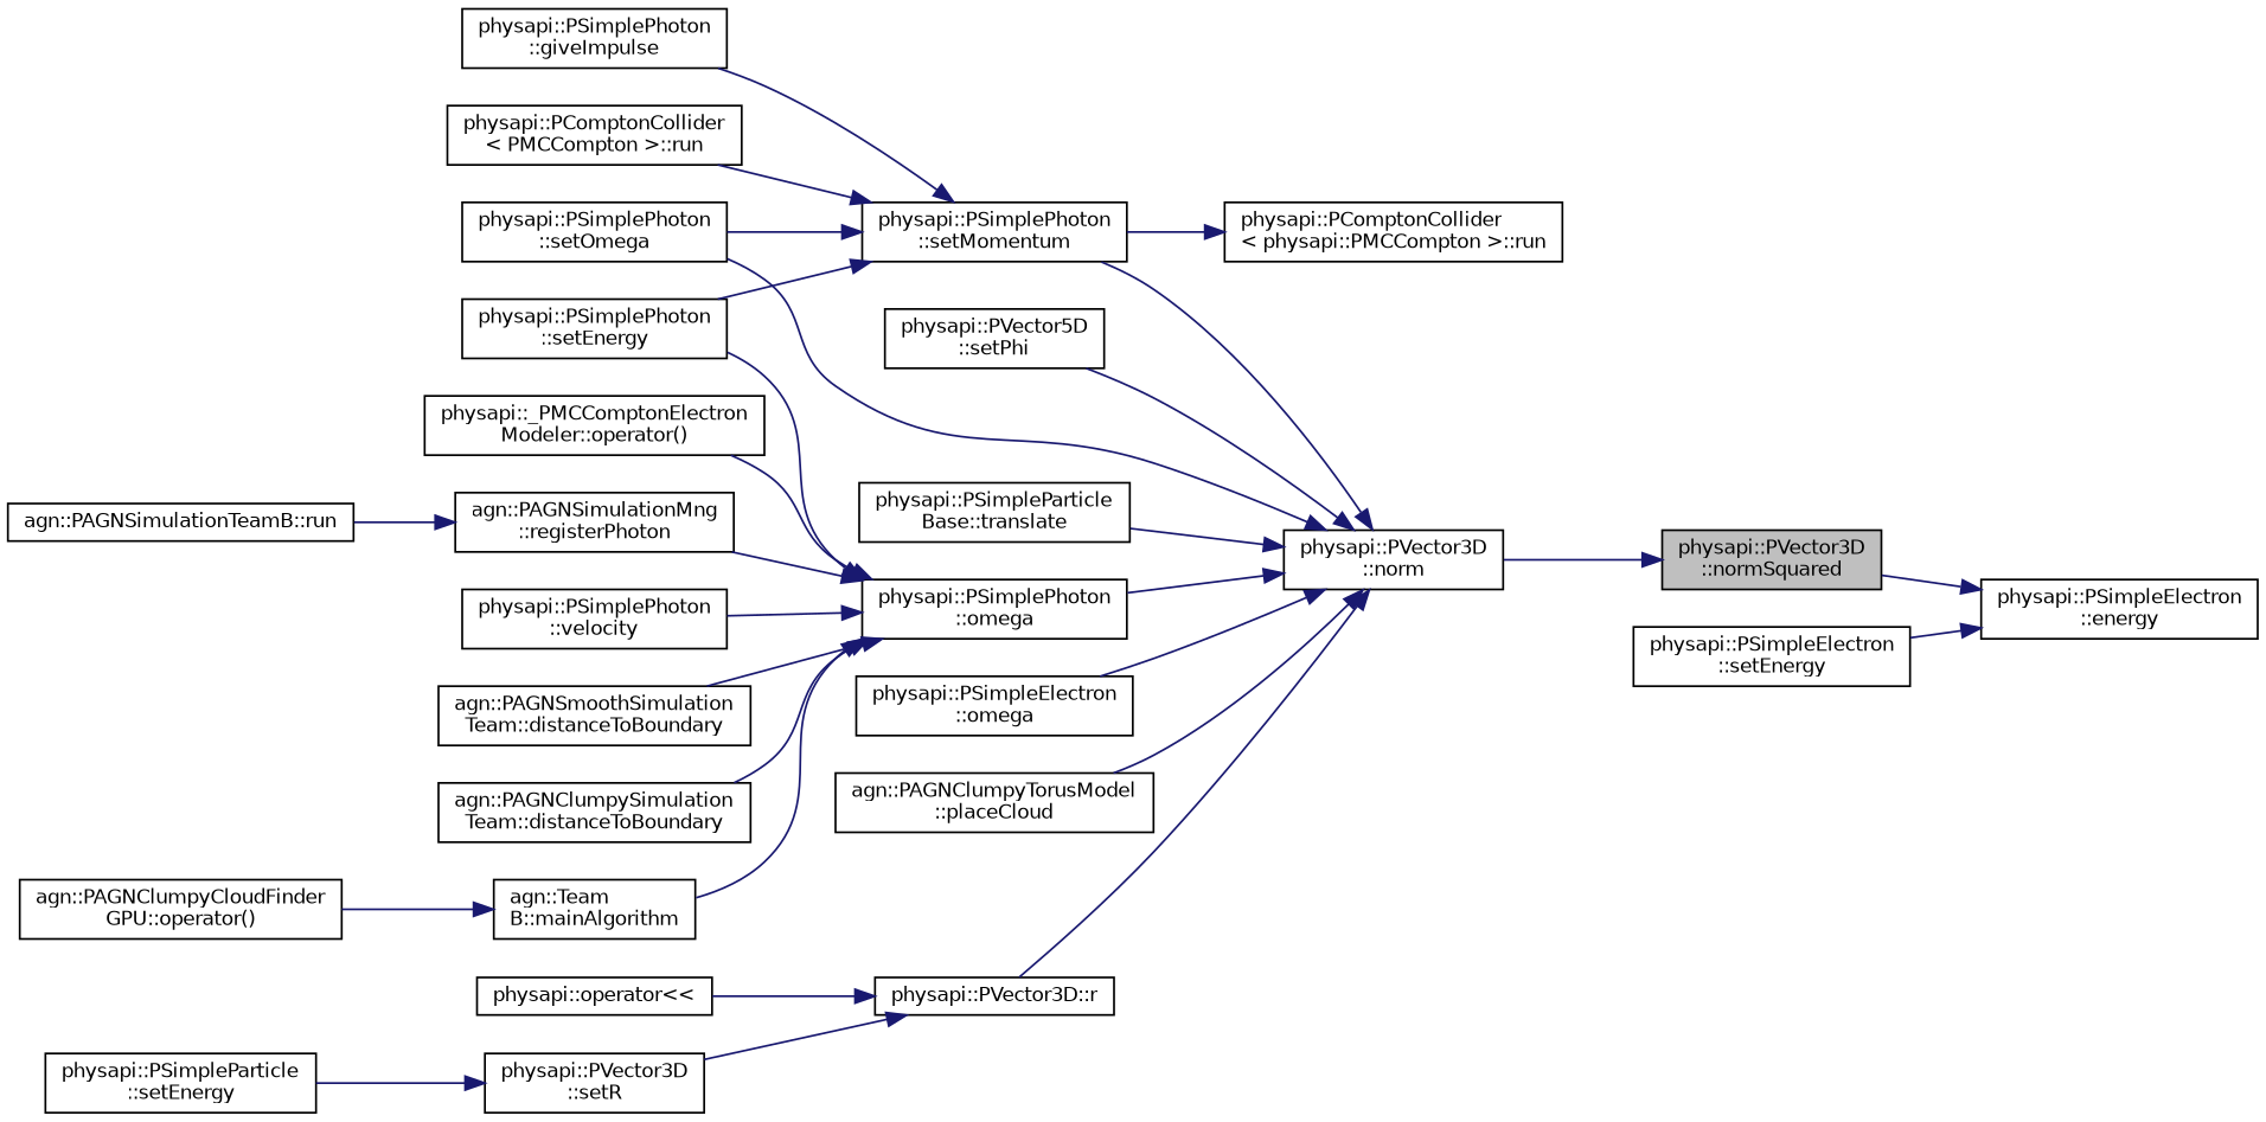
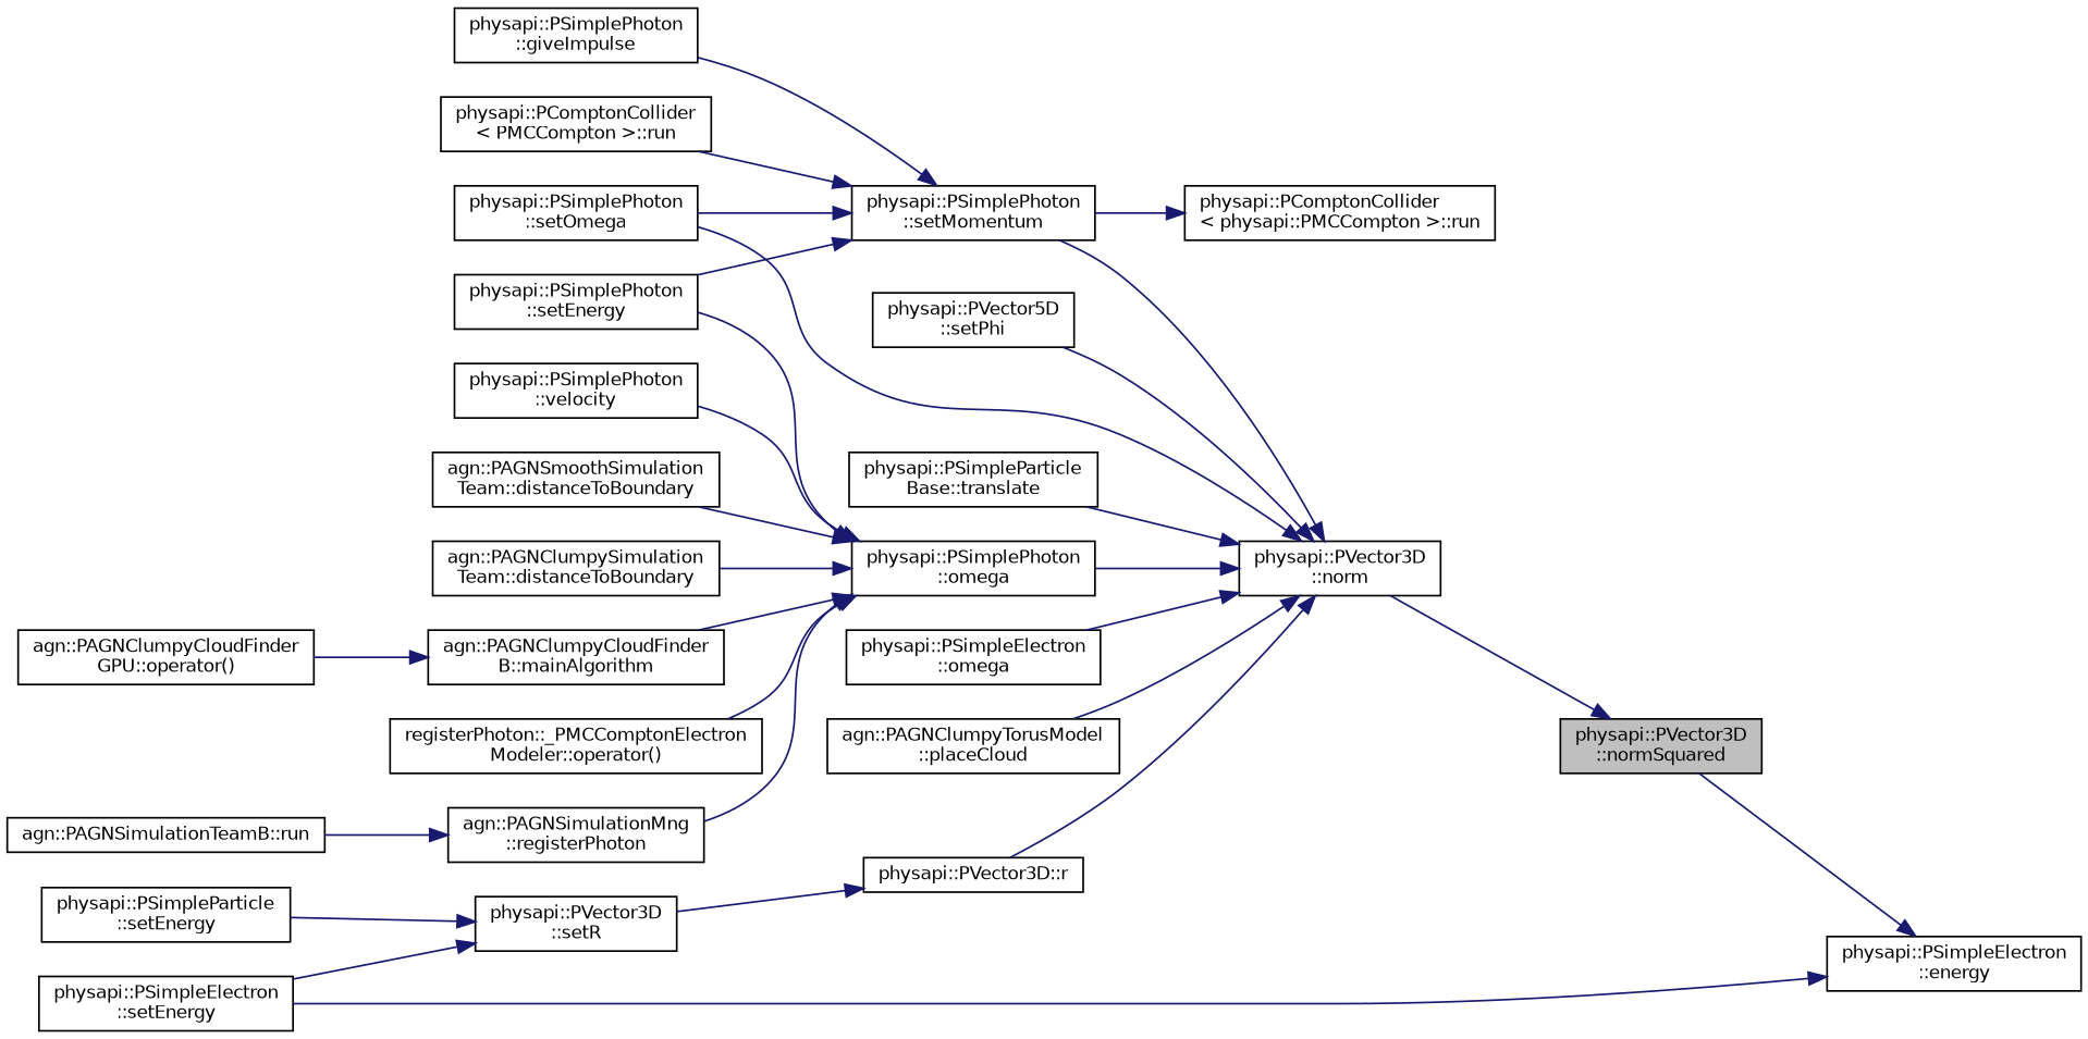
  digraph {
    fontname="DejaVu Sans"
    rankdir=RL
    node [color=black fillcolor=white fontname="DejaVu Sans" fontsize=10 shape=record style=filled]
    edge [color=midnightblue dir=back fontname="DejaVu Sans" fontsize=10 labelfontname=Helvetica labelfontsize=10 style=solid]
    n1 [fillcolor=grey75 fontcolor=black height=0.2 label="physapi::PVector3D\l::normSquared" width=0.4]
    n2 [height=0.2 label="physapi::PVector3D\l::norm" width=0.4]
    n3 [height=0.2 label="physapi::PSimpleElectron\l::energy" width=0.4]
    n4 [height=0.2 label="physapi::PSimpleElectron\l::setEnergy" width=0.4]
    n5 [height=0.2 label="physapi::PSimplePhoton\l::omega" width=0.4]
    n6 [height=0.2 label="physapi::PSimpleElectron\l::omega" width=0.4]
    n7 [height=0.2 label="agn::PAGNClumpyTorusModel\l::placeCloud" width=0.4]
    n8 [height=0.2 label="physapi::PVector3D::r" width=0.4]
    n9 [height=0.2 label="physapi::PSimplePhoton\l::setMomentum" width=0.4]
    n10 [height=0.2 label="physapi::PSimplePhoton\l::setOmega" width=0.4]
    n11 [height=0.2 label="physapi::PVector5D\l::setPhi" width=0.4]
    n12 [height=0.2 label="physapi::PSimpleParticle\lBase::translate" width=0.4]
    n13 [height=0.2 label="agn::PAGNSmoothSimulation\lTeam::distanceToBoundary" width=0.4]
    n14 [height=0.2 label="agn::PAGNClumpySimulation\lTeam::distanceToBoundary" width=0.4]
-   n15 [height=0.2 label="agn::Team\lB::mainAlgorithm" width=0.4]
-   n16 [height=0.2 label="physapi::_PMCComptonElectron\lModeler::operator()" width=0.4]
+   n15 [height=0.2 label="agn::PAGNClumpyCloudFinder\lB::mainAlgorithm" width=0.4]
+   n16 [height=0.2 label="registerPhoton::_PMCComptonElectron\lModeler::operator()" width=0.4]
    n17 [height=0.2 label="agn::PAGNSimulationMng\l::registerPhoton" width=0.4]
    n18 [height=0.2 label="physapi::PSimplePhoton\l::setEnergy" width=0.4]
    n19 [height=0.2 label="physapi::PSimplePhoton\l::velocity" width=0.4]
-   n20 [height=0.2 label="physapi::operator\<\<" width=0.4]
    n21 [height=0.2 label="physapi::PVector3D\l::setR" width=0.4]
    n22 [height=0.2 label="physapi::PSimplePhoton\l::giveImpulse" width=0.4]
    n23 [height=0.2 label="physapi::PComptonCollider\l\< PMCCompton \>::run" width=0.4]
    n24 [height=0.2 label="agn::PAGNClumpyCloudFinder\lGPU::operator()" width=0.4]
    n25 [height=0.2 label="agn::PAGNSimulationTeamB::run" width=0.4]
    n26 [height=0.2 label="physapi::PSimpleParticle\l::setEnergy" width=0.4]
    n27 [height=0.2 label="physapi::PComptonCollider\l\< physapi::PMCCompton \>::run" width=0.4]
    n1 -> n2
    n2 -> n5
    n2 -> n6
    n2 -> n7
    n2 -> n8
    n2 -> n9
    n2 -> n10
    n2 -> n11
    n2 -> n12
    n3 -> n1
    n3 -> n4
    n5 -> n13
    n5 -> n14
    n5 -> n15
    n5 -> n16
    n5 -> n17
    n5 -> n18
    n5 -> n19
-   n8 -> n20
    n8 -> n21
    n9 -> n10
    n9 -> n18
    n9 -> n22
    n9 -> n23
    n15 -> n24
    n17 -> n25
+   n21 -> n4
    n21 -> n26
    n27 -> n9
  }
